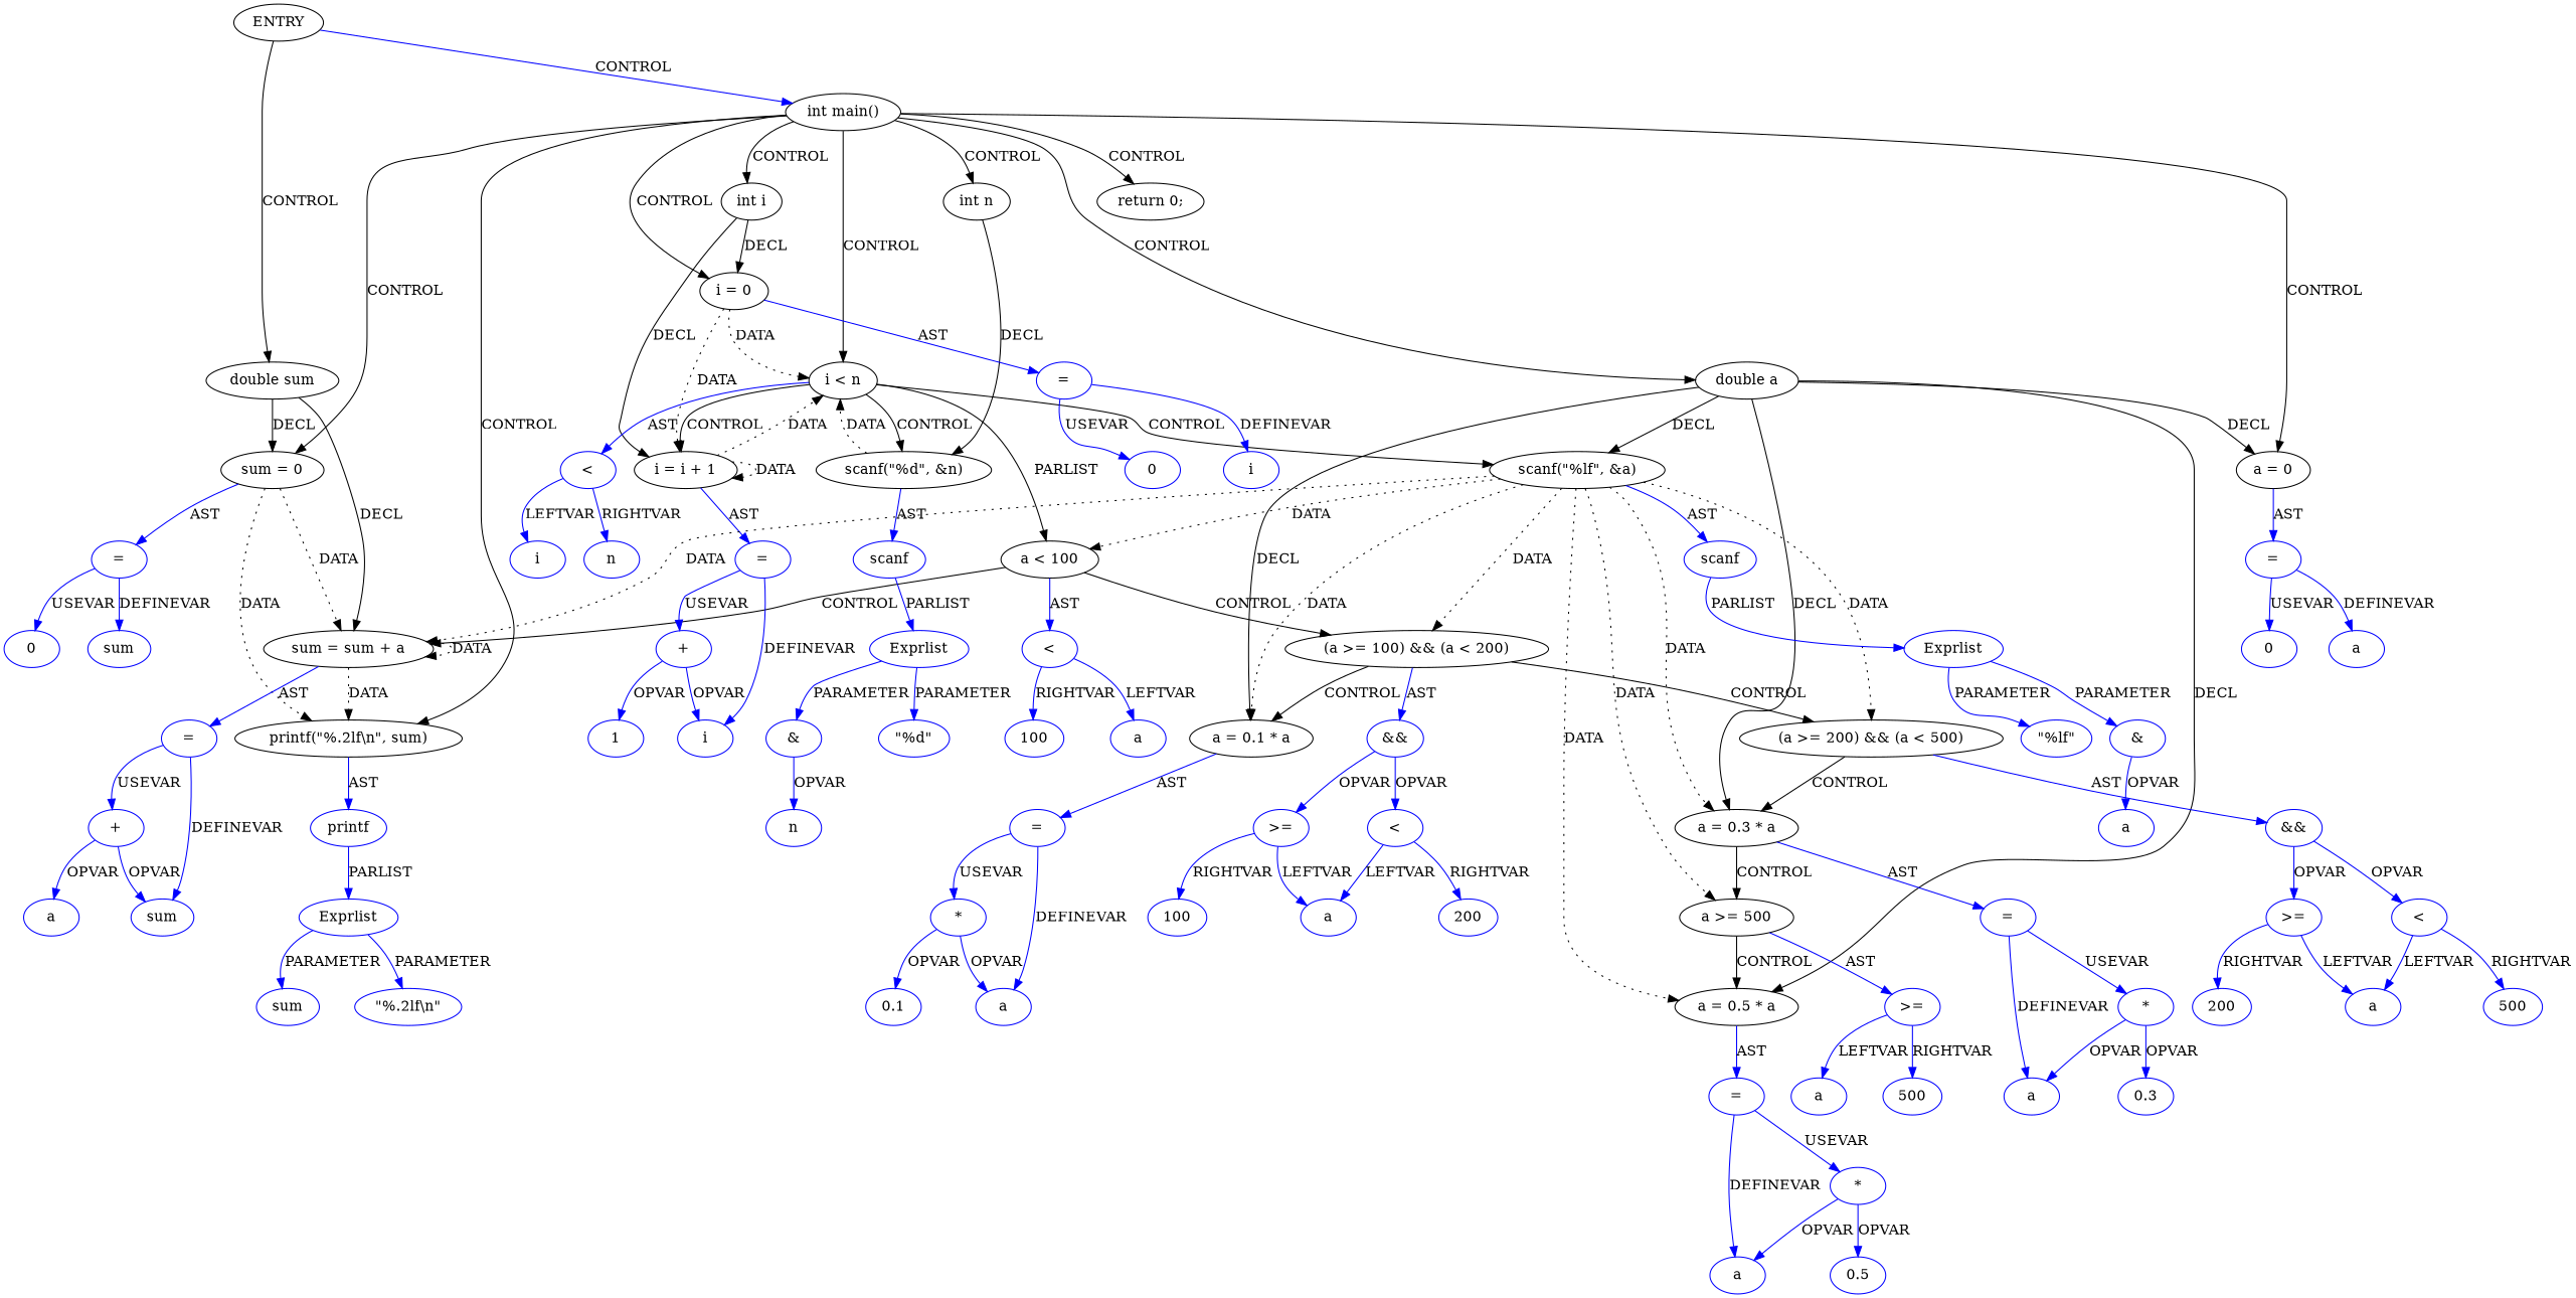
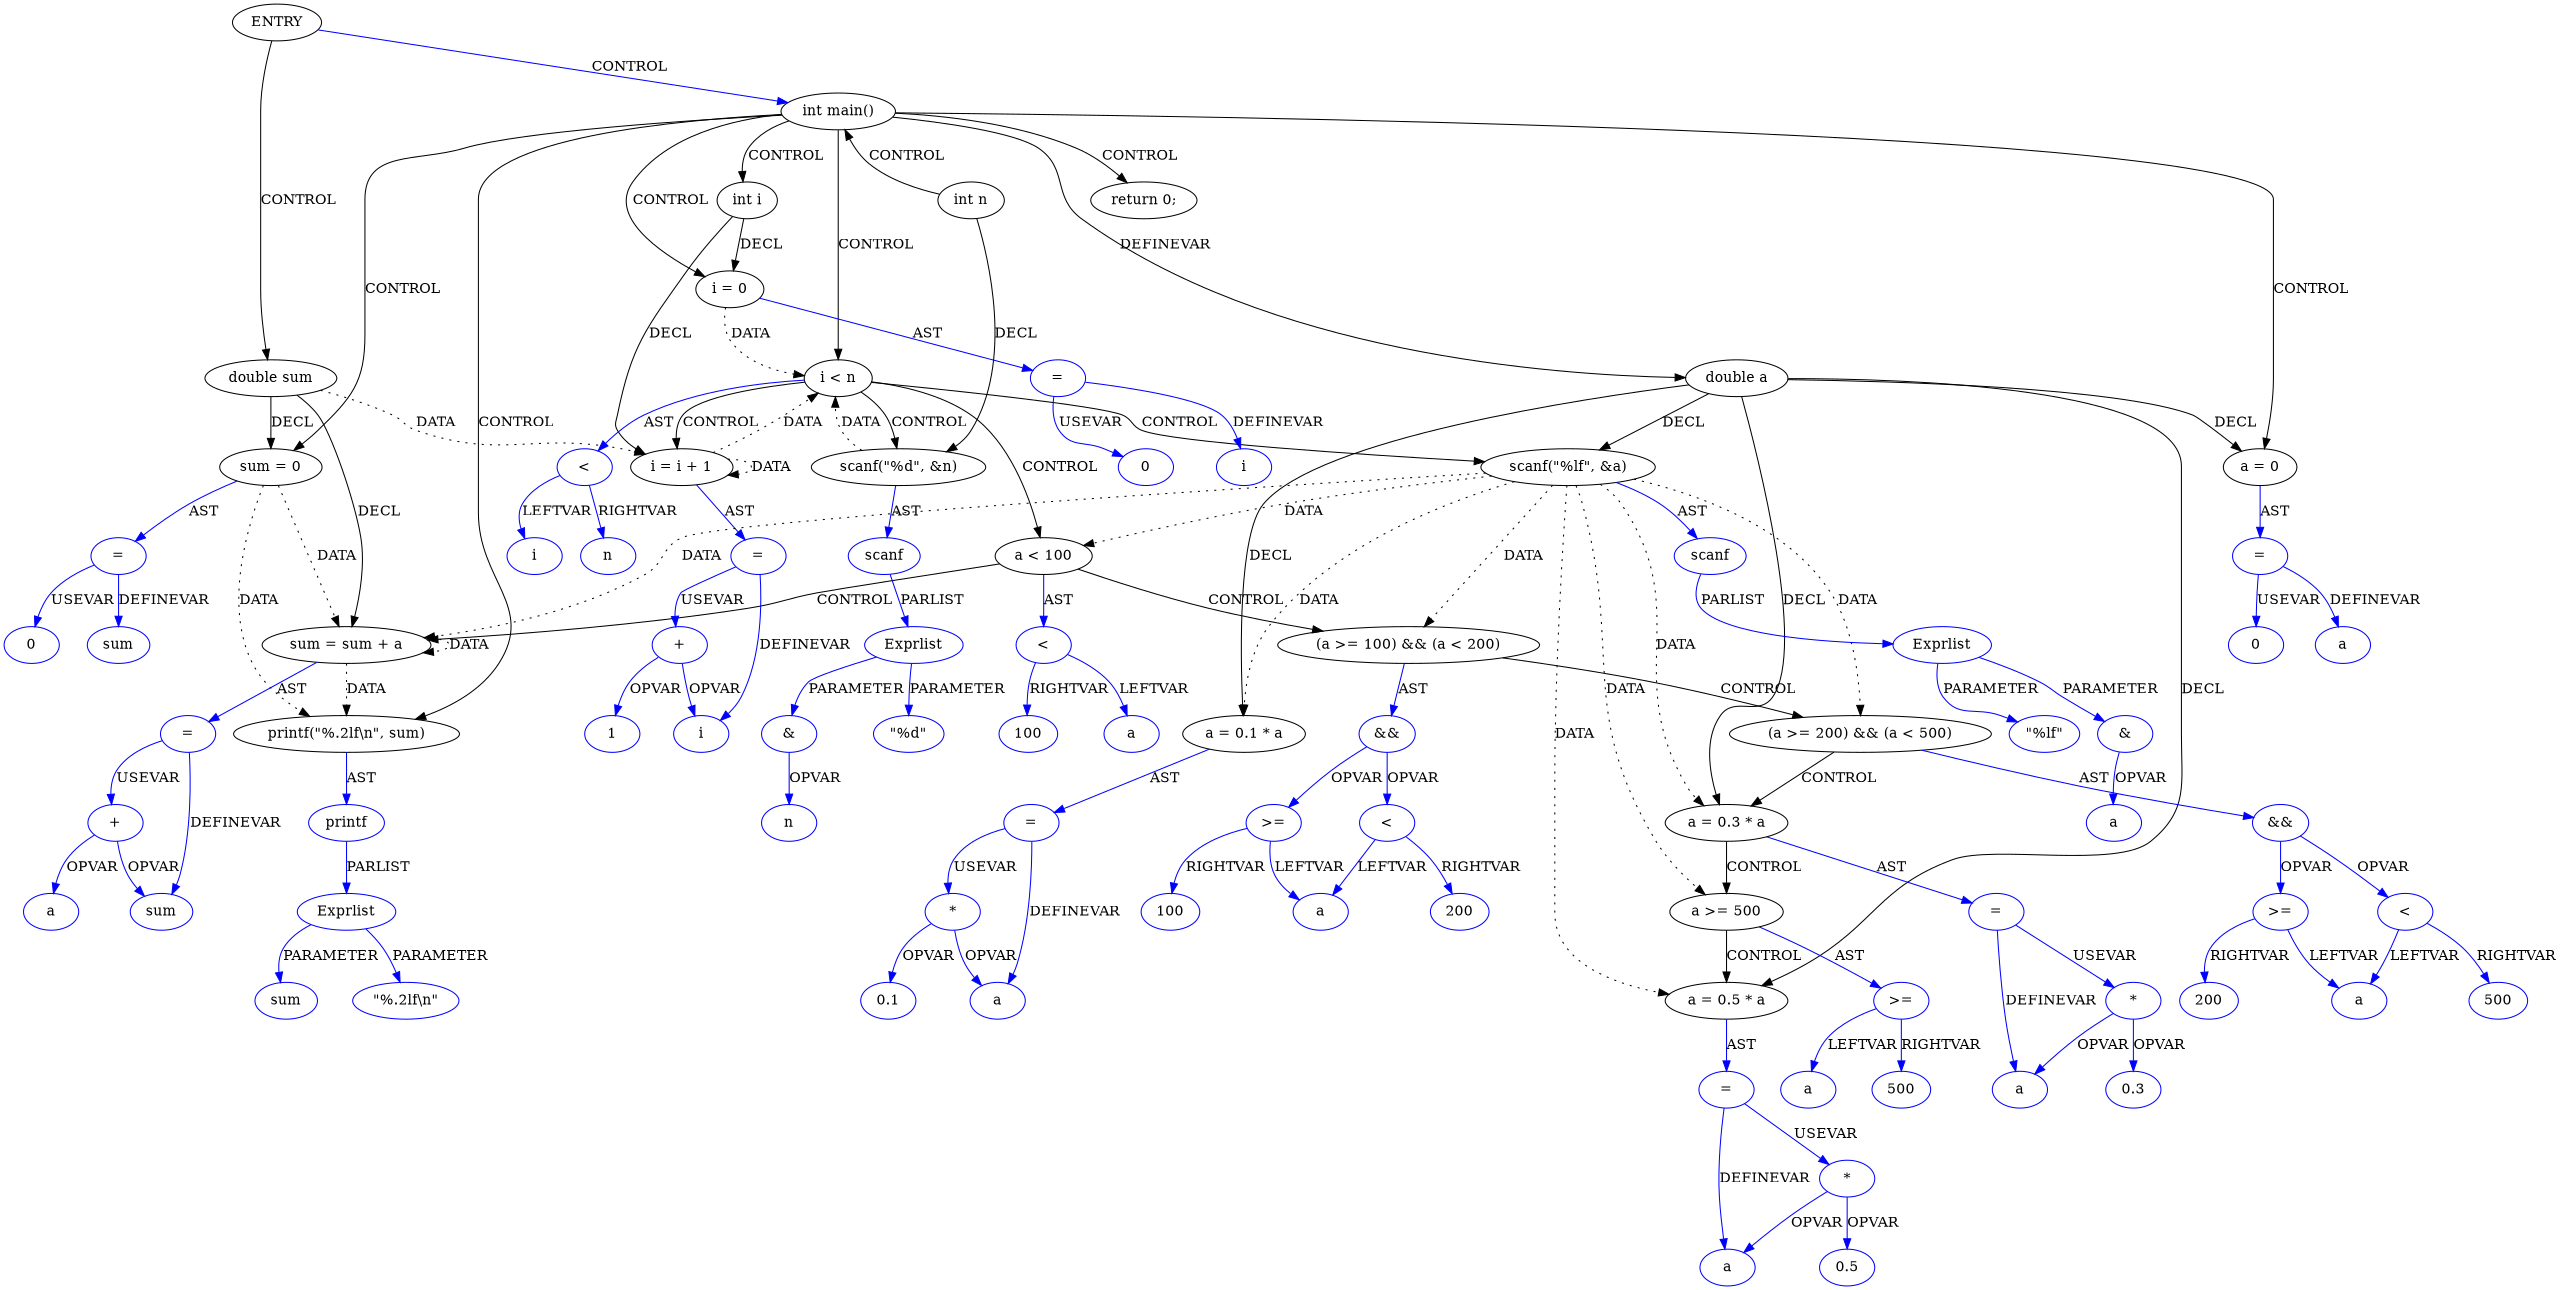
  digraph {
    node [coord=10 type=VAR color=blue]
    edge [color=blue]
    n1 [coord=-1 label=ENTRY type=ENTRY color=""]
    n2 [coord=3 label="int main()" type=CONTROL color=""]
    n3 [coord=7 label="double sum" type=DECL varname=sum vartype=double color=""]
    n4 [coord=4 label="int i" type=DECL varname=i vartype=int color=""]
    n5 [coord=5 label="int n" type=DECL varname=n vartype=int color=""]
    n6 [coord=6 label="double a" type=DECL varname=a vartype=double color=""]
    n7 [coord=8 label="sum = 0" type=ASSIGN color=""]
    n8 [coord=9 label="a = 0" type=ASSIGN color=""]
    n9 [label="i = 0" type=ASSIGN color=""]
    n10 [label="i < n" type=CONTROL color=""]
    n11 [coord=23 label="printf(\"%.2lf\\n\", sum)" type=CALL color=""]
    n12 [coord=24 label="return 0;" type=CONTROL color=""]
    n13 [label="i = i + 1" type=ASSIGN color=""]
    n14 [coord=21 label="scanf(\"%d\", &n)" type=CALL color=""]
    n15 [coord=11 label="scanf(\"%lf\", &a)" type=CALL color=""]
    n16 [coord=15 label="a = 0.1 * a" type=ASSIGN color=""]
    n17 [coord=17 label="a = 0.3 * a" type=ASSIGN color=""]
    n18 [coord=19 label="a = 0.5 * a" type=ASSIGN color=""]
    n19 [coord=13 label="sum = sum + a" type=ASSIGN color=""]
    n20 [coord=8 label="=" type=ASSIGNOP]
    n21 [coord=9 label="=" type=ASSIGNOP]
    n22 [label="=" type=ASSIGNOP]
    n23 [coord=12 label="a < 100" type=CONTROL color=""]
    n24 [label="<" type=OP]
    n25 [coord=23 label=printf type=FUNCNAME]
    n26 [label="=" type=ASSIGNOP]
    n27 [coord=21 label=scanf type=FUNCNAME]
    n28 [coord=11 label=scanf type=FUNCNAME]
    n29 [coord=14 label="(a >= 100) && (a < 200)" type=CONTROL color=""]
    n30 [coord=16 label="(a >= 200) && (a < 500)" type=CONTROL color=""]
    n31 [coord=18 label="a >= 500" type=CONTROL color=""]
    n32 [coord=15 label="=" type=ASSIGNOP]
    n33 [coord=17 label="=" type=ASSIGNOP]
    n34 [coord=19 label="=" type=ASSIGNOP]
    n35 [coord=13 label="=" type=ASSIGNOP]
    n36 [coord=8 label=sum]
    n37 [coord=8 label=0 type=CONST]
    n38 [coord=9 label=a]
    n39 [coord=9 label=0 type=CONST]
    n40 [label=i]
    n41 [label=0 type=CONST]
    n42 [coord=12 label="<" type=OP]
    n43 [label=i]
    n44 [label=n]
    n45 [coord=11 label=Exprlist type=EXPRS]
    n46 [coord=14 label="&&" type=OP]
    n47 [coord=16 label="&&" type=OP]
    n48 [coord=18 label=">=" type=OP]
    n49 [coord=11 label="\"%lf\"" type=CONST]
    n50 [coord=11 label="&" type=OP]
    n51 [coord=11 label=a]
    n52 [coord=12 label=a]
    n53 [coord=12 label=100 type=CONST]
    n54 [coord=13 label=sum]
    n55 [coord=13 label="+" type=OP]
    n56 [coord=13 label=a]
    n57 [coord=14 label=">=" type=OP]
    n58 [coord=14 label="<" type=OP]
    n59 [coord=15 label=a]
    n60 [coord=15 label="*" type=OP]
    n61 [coord=15 label=0.1 type=CONST]
    n62 [coord=16 label=">=" type=OP]
    n63 [coord=16 label="<" type=OP]
    n64 [coord=17 label=a]
    n65 [coord=17 label="*" type=OP]
    n66 [coord=17 label=0.3 type=CONST]
    n67 [coord=18 label=a]
    n68 [coord=18 label=500 type=CONST]
    n69 [coord=19 label=a]
    n70 [coord=19 label="*" type=OP]
    n71 [coord=19 label=0.5 type=CONST]
    n72 [coord=16 label=a]
    n73 [coord=16 label=200 type=CONST]
    n74 [coord=16 label=500 type=CONST]
    n75 [coord=14 label=a]
    n76 [coord=14 label=100 type=CONST]
    n77 [coord=14 label=200 type=CONST]
    n78 [coord=21 label=Exprlist type=EXPRS]
    n79 [coord=21 label="\"%d\"" type=CONST]
    n80 [coord=21 label="&" type=OP]
    n81 [coord=21 label=n]
    n82 [label=i]
    n83 [label="+" type=OP]
    n84 [label=1 type=CONST]
    n85 [coord=23 label=Exprlist type=EXPRS]
    n86 [coord=23 label="\"%.2lf\\n\"" type=CONST]
    n87 [coord=23 label=sum]
    n1 -> n2 [label=CONTROL]
    n1 -> n3 [label=CONTROL color=""]
    n2 -> n4 [label=CONTROL color=""]
-   n2 -> n5 [label=CONTROL color=""]
-   n2 -> n6 [label=CONTROL color=""]
+   n5 -> n2 [label=CONTROL color=""]
+   n2 -> n6 [label=DEFINEVAR color=""]
    n2 -> n7 [label=CONTROL color=""]
    n2 -> n8 [label=CONTROL color=""]
    n2 -> n9 [label=CONTROL color=""]
    n2 -> n10 [label=CONTROL color=""]
    n2 -> n11 [label=CONTROL color=""]
    n2 -> n12 [label=CONTROL color=""]
    n3 -> n7 [label=DECL color=""]
    n3 -> n19 [label=DECL color=""]
    n4 -> n9 [label=DECL color=""]
    n4 -> n13 [label=DECL color=""]
    n5 -> n14 [label=DECL color=""]
    n6 -> n8 [label=DECL color=""]
    n6 -> n15 [label=DECL color=""]
    n6 -> n16 [label=DECL color=""]
    n6 -> n17 [label=DECL color=""]
    n6 -> n18 [label=DECL color=""]
    n7 -> n11 [label=DATA style=dotted color=""]
    n7 -> n19 [label=DATA style=dotted color=""]
    n7 -> n20 [label=AST]
    n8 -> n21 [label=AST]
    n9 -> n10 [label=DATA style=dotted color=""]
-   n9 -> n13 [label=DATA style=dotted color=""]
+   n3 -> n13 [label=DATA style=dotted color=""]
    n9 -> n22 [label=AST]
    n10 -> n13 [label=CONTROL color=""]
    n10 -> n14 [label=CONTROL color=""]
    n10 -> n15 [label=CONTROL color=""]
-   n10 -> n23 [label=PARLIST color=""]
+   n10 -> n23 [label=CONTROL color=""]
    n10 -> n24 [label=AST]
    n11 -> n25 [label=AST]
    n13 -> n10 [label=DATA style=dotted color=""]
    n13 -> n13 [label=DATA style=dotted color=""]
    n13 -> n26 [label=AST]
    n14 -> n10 [label=DATA style=dotted color=""]
    n14 -> n27 [label=AST]
    n15 -> n16 [label=DATA style=dotted color=""]
    n15 -> n17 [label=DATA style=dotted color=""]
    n15 -> n18 [label=DATA style=dotted color=""]
    n15 -> n19 [label=DATA style=dotted color=""]
    n15 -> n23 [label=DATA style=dotted color=""]
    n15 -> n28 [label=AST]
    n15 -> n29 [label=DATA style=dotted color=""]
    n15 -> n30 [label=DATA style=dotted color=""]
    n15 -> n31 [label=DATA style=dotted color=""]
    n16 -> n32 [label=AST]
    n17 -> n31 [label=CONTROL color=""]
    n17 -> n33 [label=AST]
    n18 -> n34 [label=AST]
    n19 -> n11 [label=DATA style=dotted color=""]
    n19 -> n19 [label=DATA style=dotted color=""]
    n19 -> n35 [label=AST]
    n20 -> n36 [label=DEFINEVAR]
    n20 -> n37 [label=USEVAR]
    n21 -> n38 [label=DEFINEVAR]
    n21 -> n39 [label=USEVAR]
    n22 -> n40 [label=DEFINEVAR]
    n22 -> n41 [label=USEVAR]
    n23 -> n19 [label=CONTROL color=""]
    n23 -> n29 [label=CONTROL color=""]
    n23 -> n42 [label=AST]
    n24 -> n43 [label=LEFTVAR]
    n24 -> n44 [label=RIGHTVAR]
    n25 -> n85 [label=PARLIST]
    n26 -> n82 [label=DEFINEVAR]
    n26 -> n83 [label=USEVAR]
    n27 -> n78 [label=PARLIST]
    n28 -> n45 [label=PARLIST]
-   n29 -> n16 [label=CONTROL color=""]
    n29 -> n30 [label=CONTROL color=""]
    n29 -> n46 [label=AST]
    n30 -> n17 [label=CONTROL color=""]
    n30 -> n47 [label=AST]
    n31 -> n18 [label=CONTROL color=""]
    n31 -> n48 [label=AST]
    n32 -> n59 [label=DEFINEVAR]
    n32 -> n60 [label=USEVAR]
    n33 -> n64 [label=DEFINEVAR]
    n33 -> n65 [label=USEVAR]
    n34 -> n69 [label=DEFINEVAR]
    n34 -> n70 [label=USEVAR]
    n35 -> n54 [label=DEFINEVAR]
    n35 -> n55 [label=USEVAR]
    n42 -> n52 [label=LEFTVAR]
    n42 -> n53 [label=RIGHTVAR]
    n45 -> n49 [label=PARAMETER]
    n45 -> n50 [label=PARAMETER]
    n46 -> n57 [label=OPVAR]
    n46 -> n58 [label=OPVAR]
    n47 -> n62 [label=OPVAR]
    n47 -> n63 [label=OPVAR]
    n48 -> n67 [label=LEFTVAR]
    n48 -> n68 [label=RIGHTVAR]
    n50 -> n51 [label=OPVAR]
    n55 -> n54 [label=OPVAR]
    n55 -> n56 [label=OPVAR]
    n57 -> n75 [label=LEFTVAR]
    n57 -> n76 [label=RIGHTVAR]
    n58 -> n75 [label=LEFTVAR]
    n58 -> n77 [label=RIGHTVAR]
    n60 -> n59 [label=OPVAR]
    n60 -> n61 [label=OPVAR]
    n62 -> n72 [label=LEFTVAR]
    n62 -> n73 [label=RIGHTVAR]
    n63 -> n72 [label=LEFTVAR]
    n63 -> n74 [label=RIGHTVAR]
    n65 -> n64 [label=OPVAR]
    n65 -> n66 [label=OPVAR]
    n70 -> n69 [label=OPVAR]
    n70 -> n71 [label=OPVAR]
    n78 -> n79 [label=PARAMETER]
    n78 -> n80 [label=PARAMETER]
    n80 -> n81 [label=OPVAR]
    n83 -> n82 [label=OPVAR]
    n83 -> n84 [label=OPVAR]
    n85 -> n86 [label=PARAMETER]
    n85 -> n87 [label=PARAMETER]
  }
